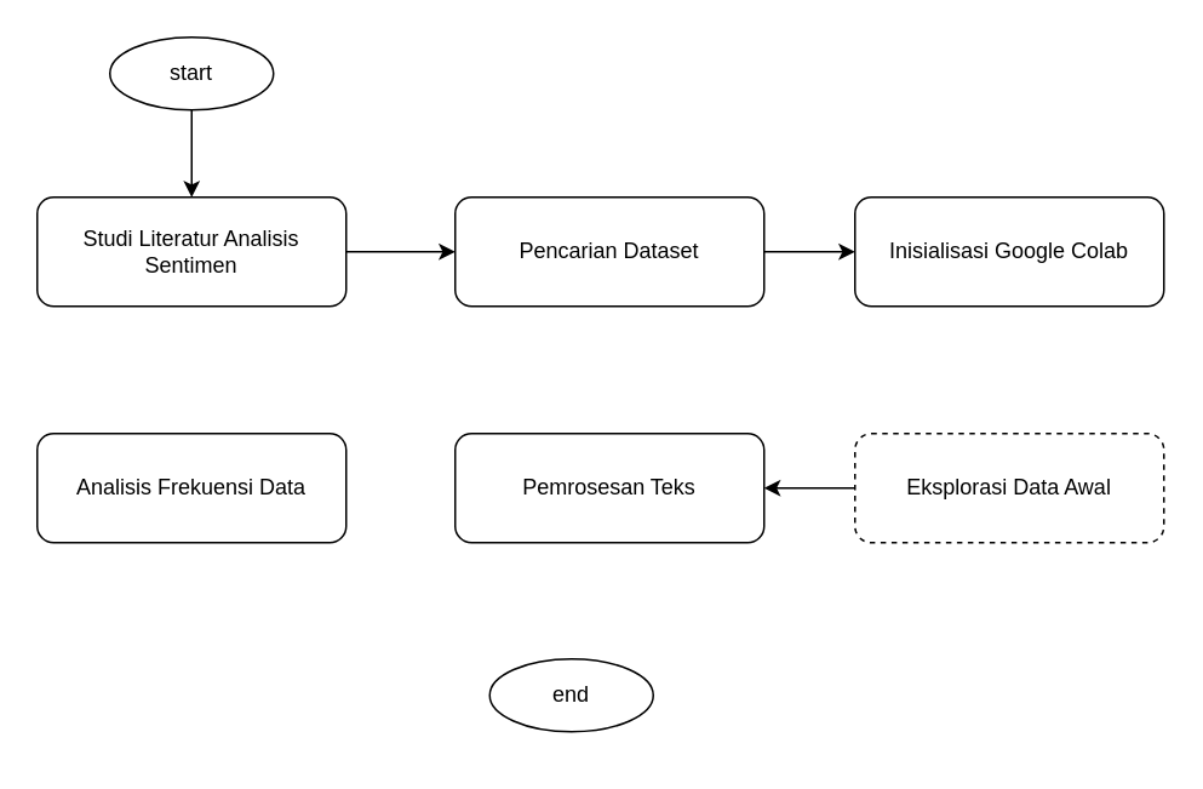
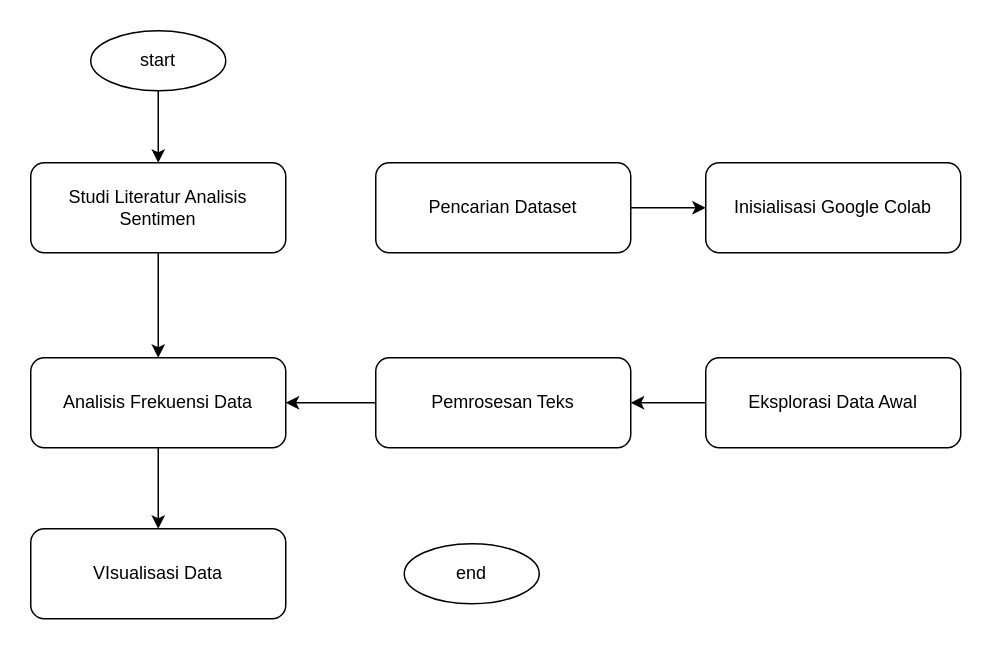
  <mxCell id="0" />
  <mxCell id="1" parent="0" />
- <mxCell id="2" style="edgeStyle=orthogonalEdgeStyle;rounded=0;orthogonalLoop=1;jettySize=auto;html=1;entryX=0;entryY=0.5;entryDx=0;entryDy=0;" edge="1" parent="1" source="3" target="5"><mxGeometry relative="1" as="geometry" /></mxCell>
+ <mxCell id="2" style="edgeStyle=orthogonalEdgeStyle;rounded=0;orthogonalLoop=1;jettySize=auto;html=1;" edge="1" parent="1" source="3" target="12"><mxGeometry relative="1" as="geometry" /></mxCell>
  <mxCell id="3" value="Studi Literatur Analisis Sentimen" style="rounded=1;whiteSpace=wrap;html=1;" vertex="1" parent="1"><mxGeometry x="20" y="108" width="170" height="60" as="geometry" /></mxCell>
  <mxCell id="4" style="edgeStyle=orthogonalEdgeStyle;rounded=0;orthogonalLoop=1;jettySize=auto;html=1;" edge="1" parent="1" source="5" target="6"><mxGeometry relative="1" as="geometry" /></mxCell>
  <mxCell id="5" value="Pencarian Dataset" style="rounded=1;whiteSpace=wrap;html=1;" vertex="1" parent="1"><mxGeometry x="250" y="108" width="170" height="60" as="geometry" /></mxCell>
  <mxCell id="6" value="Inisialisasi Google Colab" style="rounded=1;whiteSpace=wrap;html=1;" vertex="1" parent="1"><mxGeometry x="470" y="108" width="170" height="60" as="geometry" /></mxCell>
  <mxCell id="7" style="edgeStyle=orthogonalEdgeStyle;rounded=0;orthogonalLoop=1;jettySize=auto;html=1;entryX=1;entryY=0.5;entryDx=0;entryDy=0;" edge="1" parent="1" source="8" target="10"><mxGeometry relative="1" as="geometry" /></mxCell>
- <mxCell id="8" value="Eksplorasi Data Awal" style="rounded=1;whiteSpace=wrap;html=1;dashed=1;" vertex="1" parent="1"><mxGeometry x="470" y="238" width="170" height="60" as="geometry" /></mxCell>
+ <mxCell id="8" value="Eksplorasi Data Awal" style="rounded=1;whiteSpace=wrap;html=1;" vertex="1" parent="1"><mxGeometry x="470" y="238" width="170" height="60" as="geometry" /></mxCell>
+ <mxCell id="9" style="edgeStyle=orthogonalEdgeStyle;rounded=0;orthogonalLoop=1;jettySize=auto;html=1;entryX=1;entryY=0.5;entryDx=0;entryDy=0;" edge="1" parent="1" source="10" target="12"><mxGeometry relative="1" as="geometry" /></mxCell>
  <mxCell id="10" value="Pemrosesan Teks" style="rounded=1;whiteSpace=wrap;html=1;" vertex="1" parent="1"><mxGeometry x="250" y="238" width="170" height="60" as="geometry" /></mxCell>
+ <mxCell id="11" style="edgeStyle=orthogonalEdgeStyle;rounded=0;orthogonalLoop=1;jettySize=auto;html=1;" edge="1" parent="1" source="12" target="16"><mxGeometry relative="1" as="geometry" /></mxCell>
  <mxCell id="12" value="Analisis Frekuensi Data" style="rounded=1;whiteSpace=wrap;html=1;" vertex="1" parent="1"><mxGeometry x="20" y="238" width="170" height="60" as="geometry" /></mxCell>
  <mxCell id="13" style="edgeStyle=orthogonalEdgeStyle;rounded=0;orthogonalLoop=1;jettySize=auto;html=1;entryX=0.5;entryY=0;entryDx=0;entryDy=0;" edge="1" parent="1" source="14" target="3"><mxGeometry relative="1" as="geometry" /></mxCell>
  <mxCell id="14" value="start" style="ellipse;whiteSpace=wrap;html=1;" vertex="1" parent="1"><mxGeometry x="60" y="20" width="90" height="40" as="geometry" /></mxCell>
  <mxCell id="15" value="end" style="ellipse;whiteSpace=wrap;html=1;" vertex="1" parent="1"><mxGeometry x="269" y="362" width="90" height="40" as="geometry" /></mxCell>
+ <mxCell id="16" value="VIsualisasi Data" style="rounded=1;whiteSpace=wrap;html=1;" vertex="1" parent="1"><mxGeometry x="20" y="352" width="170" height="60" as="geometry" /></mxCell>
